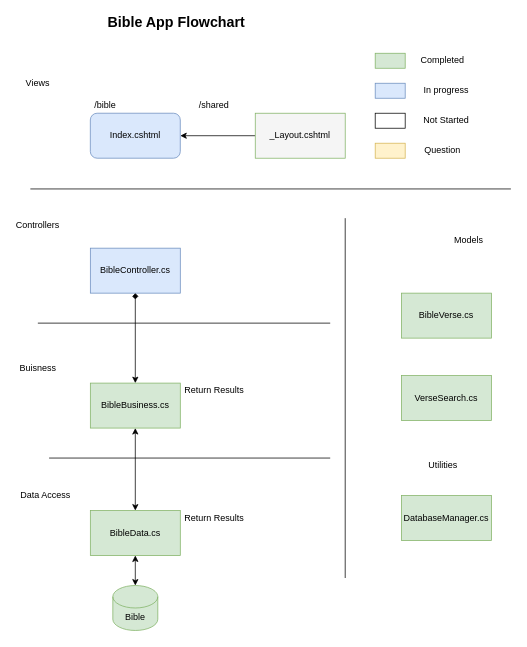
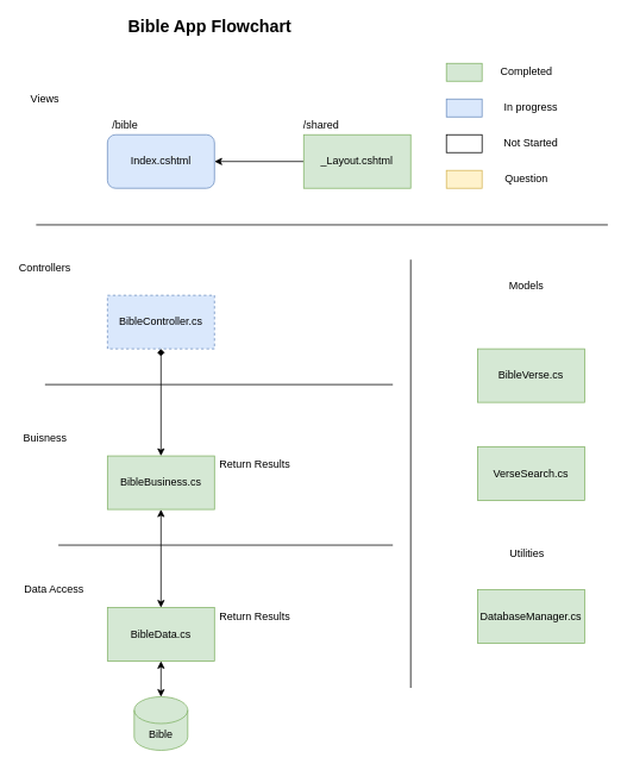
  <mxCell id="0" />
  <mxCell id="1" parent="0" />
  <mxCell id="2" value="&lt;b&gt;&lt;font style=&quot;font-size: 19px&quot;&gt;Bible App Flowchart&lt;/font&gt;&lt;/b&gt;" style="text;html=1;strokeColor=none;fillColor=none;align=center;verticalAlign=middle;whiteSpace=wrap;rounded=0;" parent="1" vertex="1"><mxGeometry x="90" y="20" width="290" height="20" as="geometry" /></mxCell>
  <mxCell id="3" value="Views" style="text;html=1;strokeColor=none;fillColor=none;align=center;verticalAlign=middle;whiteSpace=wrap;rounded=0;" parent="1" vertex="1"><mxGeometry x="30" y="100" width="40" height="20" as="geometry" /></mxCell>
  <mxCell id="4" value="Index.cshtml" style="whiteSpace=wrap;html=1;fillColor=#dae8fc;strokeColor=#6c8ebf;rounded=1;" parent="1" vertex="1"><mxGeometry x="120" y="150" width="120" height="60" as="geometry" /></mxCell>
  <mxCell id="5" value="/bible" style="text;html=1;strokeColor=none;fillColor=none;align=center;verticalAlign=middle;whiteSpace=wrap;rounded=0;" parent="1" vertex="1"><mxGeometry x="120" y="130" width="40" height="20" as="geometry" /></mxCell>
  <mxCell id="6" value="" style="edgeStyle=orthogonalEdgeStyle;rounded=0;orthogonalLoop=1;jettySize=auto;html=1;" parent="1" source="7" target="4" edge="1"><mxGeometry relative="1" as="geometry" /></mxCell>
- <mxCell id="7" value="_Layout.cshtml" style="rounded=0;whiteSpace=wrap;html=1;fillColor=#f5f5f5;strokeColor=#82b366;" parent="1" vertex="1"><mxGeometry x="340" y="150" width="120" height="60" as="geometry" /></mxCell>
- <mxCell id="8" value="/shared" style="text;html=1;strokeColor=none;fillColor=none;align=center;verticalAlign=middle;whiteSpace=wrap;rounded=0;" parent="1" vertex="1"><mxGeometry x="265" y="130" width="40" height="20" as="geometry" /></mxCell>
+ <mxCell id="7" value="_Layout.cshtml" style="rounded=0;whiteSpace=wrap;html=1;fillColor=#d5e8d4;strokeColor=#82b366;" parent="1" vertex="1"><mxGeometry x="340" y="150" width="120" height="60" as="geometry" /></mxCell>
+ <mxCell id="8" value="/shared" style="text;html=1;strokeColor=none;fillColor=none;align=center;verticalAlign=middle;whiteSpace=wrap;rounded=0;" parent="1" vertex="1"><mxGeometry x="340" y="130" width="40" height="20" as="geometry" /></mxCell>
  <mxCell id="9" value="" style="rounded=0;whiteSpace=wrap;html=1;fillColor=#d5e8d4;strokeColor=#82b366;" parent="1" vertex="1"><mxGeometry x="500" y="70" width="40" height="20" as="geometry" /></mxCell>
  <mxCell id="10" value="Completed" style="text;html=1;strokeColor=none;fillColor=none;align=center;verticalAlign=middle;whiteSpace=wrap;rounded=0;" parent="1" vertex="1"><mxGeometry x="560" y="70" width="60" height="20" as="geometry" /></mxCell>
  <mxCell id="11" value="" style="rounded=0;whiteSpace=wrap;html=1;fillColor=#dae8fc;strokeColor=#6c8ebf;" parent="1" vertex="1"><mxGeometry x="500" y="110" width="40" height="20" as="geometry" /></mxCell>
  <mxCell id="12" value="In progress" style="text;html=1;strokeColor=none;fillColor=none;align=center;verticalAlign=middle;whiteSpace=wrap;rounded=0;" parent="1" vertex="1"><mxGeometry x="560" y="110" width="70" height="20" as="geometry" /></mxCell>
  <mxCell id="13" value="" style="rounded=0;whiteSpace=wrap;html=1;" parent="1" vertex="1"><mxGeometry x="500" y="150" width="40" height="20" as="geometry" /></mxCell>
  <mxCell id="14" value="Not Started" style="text;html=1;strokeColor=none;fillColor=none;align=center;verticalAlign=middle;whiteSpace=wrap;rounded=0;" parent="1" vertex="1"><mxGeometry x="560" y="150" width="70" height="20" as="geometry" /></mxCell>
  <mxCell id="15" value="" style="rounded=0;whiteSpace=wrap;html=1;fillColor=#fff2cc;strokeColor=#d6b656;" parent="1" vertex="1"><mxGeometry x="500" y="190" width="40" height="20" as="geometry" /></mxCell>
  <mxCell id="16" value="Question" style="text;html=1;strokeColor=none;fillColor=none;align=center;verticalAlign=middle;whiteSpace=wrap;rounded=0;" parent="1" vertex="1"><mxGeometry x="560" y="190" width="60" height="20" as="geometry" /></mxCell>
  <mxCell id="17" value="" style="endArrow=none;html=1;" parent="1" edge="1"><mxGeometry width="50" height="50" relative="1" as="geometry"><mxPoint x="40" y="251" as="sourcePoint" /><mxPoint x="681" y="251" as="targetPoint" /></mxGeometry></mxCell>
  <mxCell id="18" value="Controllers" style="text;html=1;strokeColor=none;fillColor=none;align=center;verticalAlign=middle;whiteSpace=wrap;rounded=0;" parent="1" vertex="1"><mxGeometry x="30" y="290" width="40" height="20" as="geometry" /></mxCell>
- <mxCell id="19" value="BibleController.cs" style="rounded=0;whiteSpace=wrap;html=1;fillColor=#dae8fc;strokeColor=#6c8ebf;" parent="1" vertex="1"><mxGeometry x="120" y="330" width="120" height="60" as="geometry" /></mxCell>
+ <mxCell id="19" value="BibleController.cs" style="rounded=0;whiteSpace=wrap;html=1;fillColor=#dae8fc;strokeColor=#6c8ebf;dashed=1;" parent="1" vertex="1"><mxGeometry x="120" y="330" width="120" height="60" as="geometry" /></mxCell>
  <mxCell id="20" value="" style="endArrow=none;html=1;" parent="1" edge="1"><mxGeometry width="50" height="50" relative="1" as="geometry"><mxPoint x="50" y="430" as="sourcePoint" /><mxPoint x="440" y="430" as="targetPoint" /></mxGeometry></mxCell>
  <mxCell id="21" value="Buisness" style="text;html=1;align=center;verticalAlign=middle;resizable=0;points=[];autosize=1;" parent="1" vertex="1"><mxGeometry x="20" y="480" width="60" height="20" as="geometry" /></mxCell>
  <mxCell id="22" value="BibleBusiness.cs" style="rounded=0;whiteSpace=wrap;html=1;fillColor=#d5e8d4;strokeColor=#82b366;" parent="1" vertex="1"><mxGeometry x="120" y="510" width="120" height="60" as="geometry" /></mxCell>
  <mxCell id="23" value="" style="endArrow=diamond;startArrow=classic;html=1;entryX=0.5;entryY=1;entryDx=0;entryDy=0;exitX=0.5;exitY=0;exitDx=0;exitDy=0;" parent="1" source="22" target="19" edge="1"><mxGeometry width="50" height="50" relative="1" as="geometry"><mxPoint x="190" y="340" as="sourcePoint" /><mxPoint x="190" y="220" as="targetPoint" /><Array as="points" /></mxGeometry></mxCell>
  <mxCell id="24" value="Return Results" style="text;html=1;align=center;verticalAlign=middle;resizable=0;points=[];autosize=1;" parent="1" vertex="1"><mxGeometry x="240" y="510" width="90" height="20" as="geometry" /></mxCell>
  <mxCell id="25" value="" style="endArrow=none;html=1;" parent="1" edge="1"><mxGeometry width="50" height="50" relative="1" as="geometry"><mxPoint x="65" y="610" as="sourcePoint" /><mxPoint x="440" y="610" as="targetPoint" /></mxGeometry></mxCell>
  <mxCell id="26" value="Data Access" style="text;html=1;align=center;verticalAlign=middle;resizable=0;points=[];autosize=1;" parent="1" vertex="1"><mxGeometry x="20" y="650" width="80" height="20" as="geometry" /></mxCell>
  <mxCell id="27" value="BibleData.cs" style="rounded=0;whiteSpace=wrap;html=1;fillColor=#d5e8d4;strokeColor=#82b366;" parent="1" vertex="1"><mxGeometry x="120" y="680" width="120" height="60" as="geometry" /></mxCell>
  <mxCell id="28" value="Return Results" style="text;html=1;align=center;verticalAlign=middle;resizable=0;points=[];autosize=1;" parent="1" vertex="1"><mxGeometry x="240" y="680" width="90" height="20" as="geometry" /></mxCell>
  <mxCell id="29" value="Bible" style="shape=cylinder3;whiteSpace=wrap;html=1;boundedLbl=1;backgroundOutline=1;size=15;fillColor=#d5e8d4;strokeColor=#82b366;" parent="1" vertex="1"><mxGeometry x="150" y="780" width="60" height="60" as="geometry" /></mxCell>
  <mxCell id="30" value="" style="endArrow=classic;startArrow=classic;html=1;entryX=0.5;entryY=1;entryDx=0;entryDy=0;exitX=0.5;exitY=0;exitDx=0;exitDy=0;" parent="1" source="27" target="22" edge="1"><mxGeometry width="50" height="50" relative="1" as="geometry"><mxPoint x="170" y="660" as="sourcePoint" /><mxPoint x="220" y="610" as="targetPoint" /></mxGeometry></mxCell>
  <mxCell id="31" value="" style="endArrow=classic;startArrow=classic;html=1;entryX=0.5;entryY=1;entryDx=0;entryDy=0;exitX=0.5;exitY=0;exitDx=0;exitDy=0;exitPerimeter=0;" parent="1" source="29" target="27" edge="1"><mxGeometry width="50" height="50" relative="1" as="geometry"><mxPoint x="160" y="800" as="sourcePoint" /><mxPoint x="210" y="750" as="targetPoint" /></mxGeometry></mxCell>
  <mxCell id="32" value="" style="endArrow=none;html=1;" parent="1" edge="1"><mxGeometry width="50" height="50" relative="1" as="geometry"><mxPoint x="460" y="770" as="sourcePoint" /><mxPoint x="460" y="290" as="targetPoint" /></mxGeometry></mxCell>
- <mxCell id="33" value="Models" style="text;html=1;strokeColor=none;fillColor=none;align=center;verticalAlign=middle;whiteSpace=wrap;rounded=0;" parent="1" vertex="1"><mxGeometry x="605" y="310" width="40" height="20" as="geometry" /></mxCell>
+ <mxCell id="33" value="Models" style="text;html=1;strokeColor=none;fillColor=none;align=center;verticalAlign=middle;whiteSpace=wrap;rounded=0;" parent="1" vertex="1"><mxGeometry x="570" y="310" width="40" height="20" as="geometry" /></mxCell>
  <mxCell id="34" value="BibleVerse.cs" style="rounded=0;whiteSpace=wrap;html=1;fillColor=#d5e8d4;strokeColor=#82b366;" parent="1" vertex="1"><mxGeometry x="535" y="390" width="120" height="60" as="geometry" /></mxCell>
  <mxCell id="35" value="VerseSearch.cs" style="rounded=0;whiteSpace=wrap;html=1;fillColor=#d5e8d4;strokeColor=#82b366;" parent="1" vertex="1"><mxGeometry x="535" y="500" width="120" height="60" as="geometry" /></mxCell>
  <mxCell id="36" value="Utilities" style="text;html=1;align=center;verticalAlign=middle;resizable=0;points=[];autosize=1;" parent="1" vertex="1"><mxGeometry x="565" y="610" width="50" height="20" as="geometry" /></mxCell>
  <mxCell id="37" value="DatabaseManager.cs" style="rounded=0;whiteSpace=wrap;html=1;fillColor=#d5e8d4;strokeColor=#82b366;" parent="1" vertex="1"><mxGeometry x="535" y="660" width="120" height="60" as="geometry" /></mxCell>
